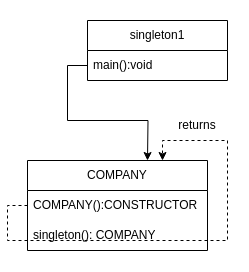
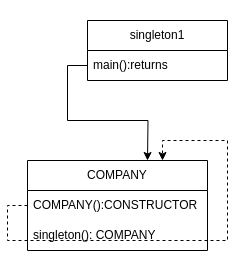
  <mxCell id="0" />
  <mxCell id="1" parent="0" />
  <mxCell id="2" value="singleton1" style="swimlane;fontStyle=0;childLayout=stackLayout;horizontal=1;startSize=30;horizontalStack=0;resizeParent=1;resizeParentMax=0;resizeLast=0;collapsible=1;marginBottom=0;whiteSpace=wrap;html=1;" vertex="1" parent="1"><mxGeometry x="80" y="20" width="140" height="60" as="geometry" /></mxCell>
- <mxCell id="3" value="main():void" style="text;strokeColor=none;fillColor=none;align=left;verticalAlign=middle;spacingLeft=4;spacingRight=4;overflow=hidden;points=[[0,0.5],[1,0.5]];portConstraint=eastwest;rotatable=0;whiteSpace=wrap;html=1;" vertex="1" parent="2"><mxGeometry y="30" width="140" height="30" as="geometry" /></mxCell>
+ <mxCell id="3" value="main():returns" style="text;strokeColor=none;fillColor=none;align=left;verticalAlign=middle;spacingLeft=4;spacingRight=4;overflow=hidden;points=[[0,0.5],[1,0.5]];portConstraint=eastwest;rotatable=0;whiteSpace=wrap;html=1;" vertex="1" parent="2"><mxGeometry y="30" width="140" height="30" as="geometry" /></mxCell>
  <mxCell id="4" style="edgeStyle=orthogonalEdgeStyle;rounded=0;orthogonalLoop=1;jettySize=auto;html=1;entryX=0.5;entryY=0;entryDx=0;entryDy=0;" edge="1" parent="1" source="3"><mxGeometry relative="1" as="geometry"><mxPoint x="140" y="160" as="targetPoint" /></mxGeometry></mxCell>
  <mxCell id="5" value="COMPANY" style="swimlane;fontStyle=0;childLayout=stackLayout;horizontal=1;startSize=30;horizontalStack=0;resizeParent=1;resizeParentMax=0;resizeLast=0;collapsible=1;marginBottom=0;whiteSpace=wrap;html=1;" vertex="1" parent="1"><mxGeometry x="20" y="160" width="180" height="90" as="geometry" /></mxCell>
  <mxCell id="6" style="edgeStyle=orthogonalEdgeStyle;rounded=0;orthogonalLoop=1;jettySize=auto;html=1;entryX=0.75;entryY=0;entryDx=0;entryDy=0;dashed=1;" edge="1" parent="5" source="7" target="5"><mxGeometry relative="1" as="geometry" /></mxCell>
  <mxCell id="7" value="COMPANY():CONSTRUCTOR" style="text;strokeColor=none;fillColor=none;align=left;verticalAlign=middle;spacingLeft=4;spacingRight=4;overflow=hidden;points=[[0,0.5],[1,0.5]];portConstraint=eastwest;rotatable=0;whiteSpace=wrap;html=1;" vertex="1" parent="5"><mxGeometry y="30" width="180" height="30" as="geometry" /></mxCell>
  <mxCell id="8" value="singleton(): COMPANY" style="text;strokeColor=none;fillColor=none;align=left;verticalAlign=middle;spacingLeft=4;spacingRight=4;overflow=hidden;points=[[0,0.5],[1,0.5]];portConstraint=eastwest;rotatable=0;whiteSpace=wrap;html=1;" vertex="1" parent="5"><mxGeometry y="60" width="180" height="30" as="geometry" /></mxCell>
- <mxCell id="9" value="returns" style="text;html=1;strokeColor=none;fillColor=none;align=center;verticalAlign=middle;whiteSpace=wrap;rounded=0;" vertex="1" parent="1"><mxGeometry x="160" y="110" width="60" height="30" as="geometry" /></mxCell>
